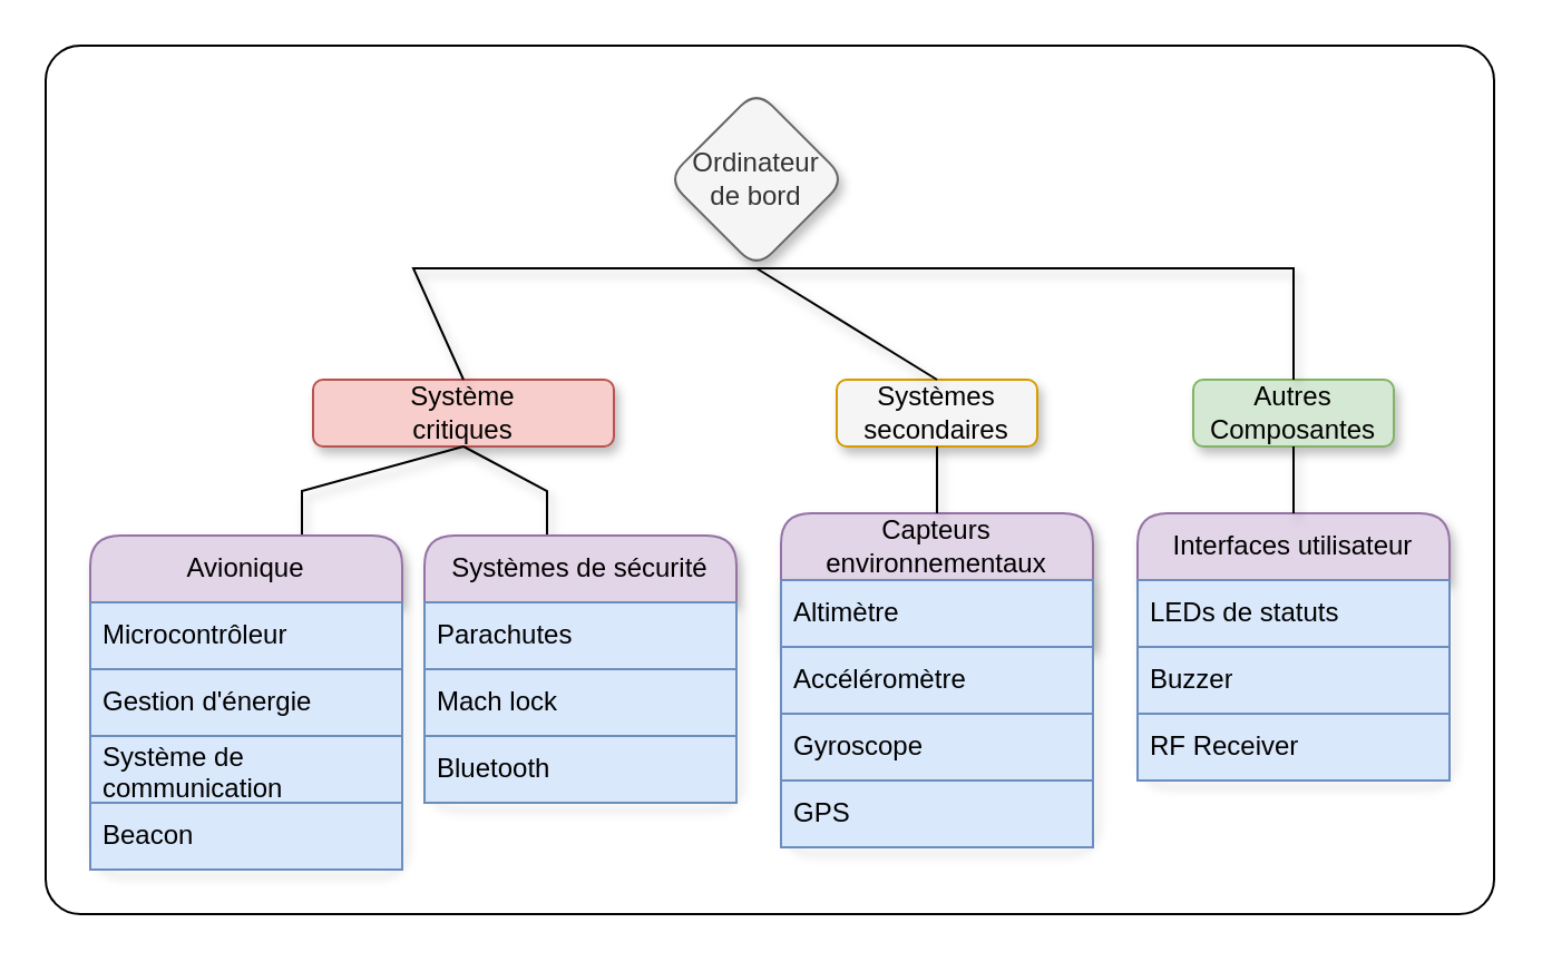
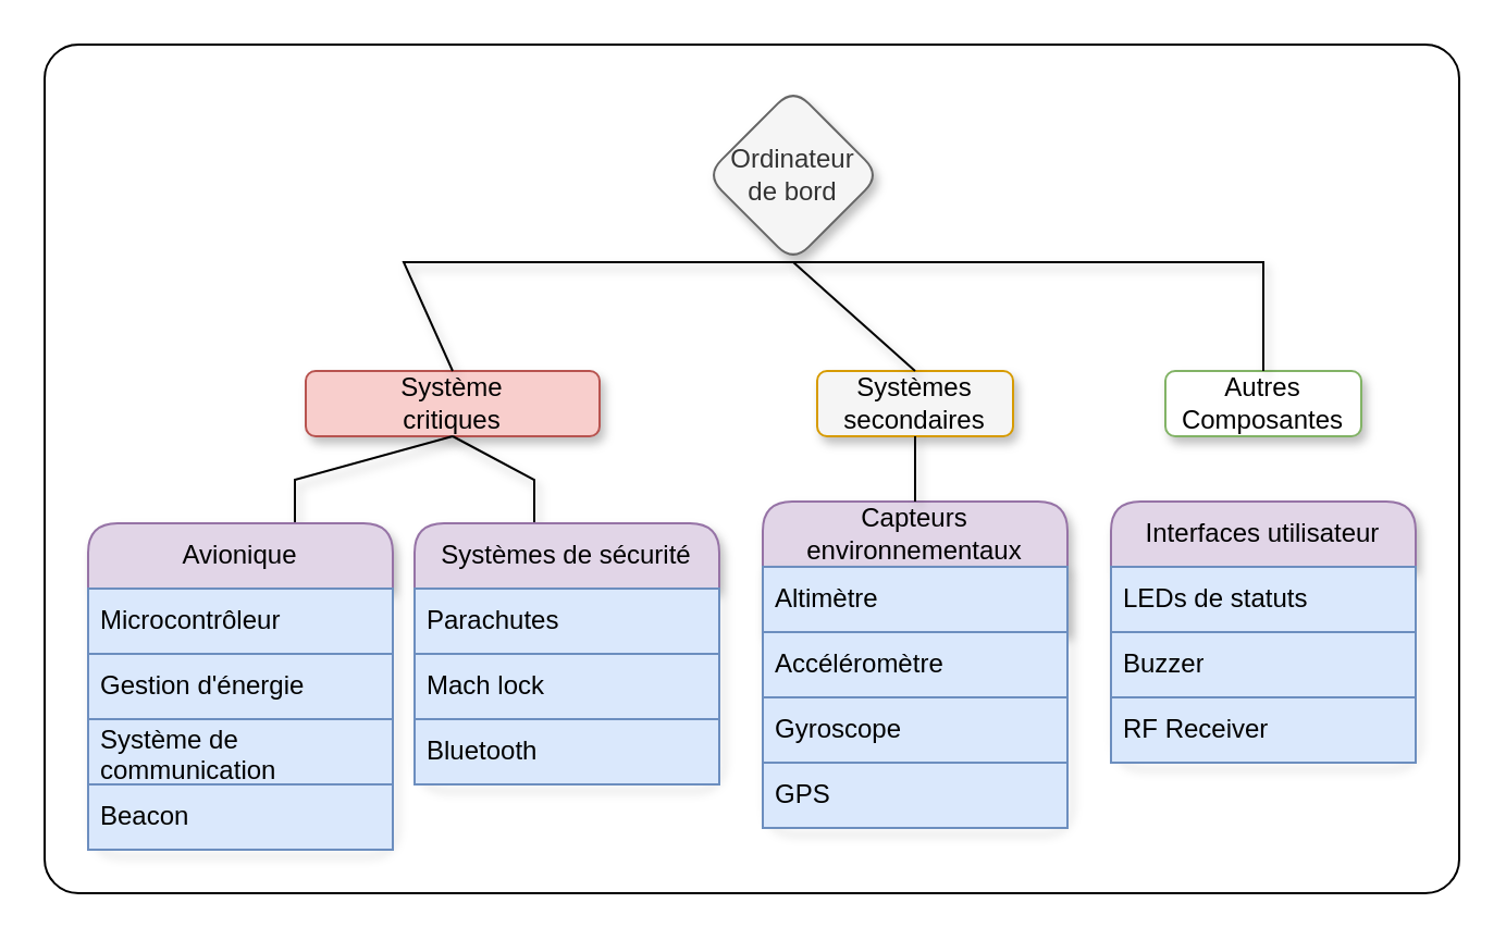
  <mxCell id="0" />
  <mxCell id="1" parent="0" />
  <mxCell id="2" value="" style="rounded=1;whiteSpace=wrap;html=1;arcSize=4;" parent="1" vertex="1"><mxGeometry x="20" y="20" width="650" height="390" as="geometry" /></mxCell>
- <mxCell id="3" value="Ordinateur&lt;div&gt;de bord&lt;/div&gt;" style="rhombus;whiteSpace=wrap;html=1;fillColor=#f5f5f5;strokeColor=#666666;rounded=1;shadow=1;fontColor=#333333;" parent="1" vertex="1"><mxGeometry x="299" y="40" width="80" height="80" as="geometry" /></mxCell>
+ <mxCell id="3" value="Ordinateur&lt;div&gt;de bord&lt;/div&gt;" style="rhombus;whiteSpace=wrap;html=1;fillColor=#f5f5f5;strokeColor=#666666;rounded=1;shadow=1;fontColor=#333333;" parent="1" vertex="1"><mxGeometry x="324" y="40" width="80" height="80" as="geometry" /></mxCell>
  <mxCell id="4" value="Systèmes secondaires" style="rounded=1;whiteSpace=wrap;html=1;shadow=1;fillColor=#f5f5f5;strokeColor=#d79b00;" parent="1" vertex="1"><mxGeometry x="375" y="170" width="90" height="30" as="geometry" /></mxCell>
- <mxCell id="5" value="Autres&lt;div&gt;Composantes&lt;/div&gt;" style="rounded=1;whiteSpace=wrap;html=1;shadow=1;fillColor=#d5e8d4;strokeColor=#82b366;" parent="1" vertex="1"><mxGeometry x="535" y="170" width="90" height="30" as="geometry" /></mxCell>
+ <mxCell id="5" value="Autres&lt;div&gt;Composantes&lt;/div&gt;" style="rounded=1;whiteSpace=wrap;html=1;shadow=1;fillColor=#ffffff;strokeColor=#82b366;" parent="1" vertex="1"><mxGeometry x="535" y="170" width="90" height="30" as="geometry" /></mxCell>
  <mxCell id="6" value="Système&lt;div&gt;critiques&lt;/div&gt;" style="rounded=1;whiteSpace=wrap;html=1;shadow=1;fillColor=#f8cecc;strokeColor=#b85450;" parent="1" vertex="1"><mxGeometry x="140" y="170" width="135" height="30" as="geometry" /></mxCell>
  <mxCell id="7" value="" style="endArrow=none;html=1;rounded=0;exitX=0.5;exitY=0;exitDx=0;exitDy=0;entryX=0.5;entryY=1;entryDx=0;entryDy=0;shadow=1;flowAnimation=0;" parent="1" source="6" target="3" edge="1"><mxGeometry width="50" height="50" relative="1" as="geometry"><mxPoint x="190" y="120" as="sourcePoint" /><mxPoint x="310" y="120" as="targetPoint" /><Array as="points"><mxPoint x="185" y="120" /></Array></mxGeometry></mxCell>
  <mxCell id="8" value="" style="endArrow=none;html=1;rounded=0;exitX=0.5;exitY=0;exitDx=0;exitDy=0;entryX=0.5;entryY=1;entryDx=0;entryDy=0;shadow=1;" parent="1" source="5" target="3" edge="1"><mxGeometry width="50" height="50" relative="1" as="geometry"><mxPoint x="195" y="180" as="sourcePoint" /><mxPoint x="320" y="130" as="targetPoint" /><Array as="points"><mxPoint x="580" y="120" /></Array></mxGeometry></mxCell>
  <mxCell id="9" value="" style="endArrow=none;html=1;rounded=0;exitX=0.5;exitY=0;exitDx=0;exitDy=0;entryX=0.5;entryY=1;entryDx=0;entryDy=0;shadow=1;" parent="1" source="4" target="3" edge="1"><mxGeometry width="50" height="50" relative="1" as="geometry"><mxPoint x="250" y="200" as="sourcePoint" /><mxPoint x="310" y="120" as="targetPoint" /></mxGeometry></mxCell>
  <mxCell id="10" value="" style="endArrow=none;html=1;rounded=0;entryX=0.5;entryY=1;entryDx=0;entryDy=0;exitX=0.5;exitY=0;exitDx=0;exitDy=0;shadow=1;" parent="1" target="6" edge="1"><mxGeometry width="50" height="50" relative="1" as="geometry"><mxPoint x="135" y="240" as="sourcePoint" /><mxPoint x="160" y="340" as="targetPoint" /><Array as="points"><mxPoint x="135" y="220" /></Array></mxGeometry></mxCell>
  <mxCell id="11" value="" style="endArrow=none;html=1;rounded=0;exitX=0.5;exitY=1;exitDx=0;exitDy=0;entryX=0.5;entryY=0;entryDx=0;entryDy=0;shadow=1;" parent="1" source="6" edge="1"><mxGeometry width="50" height="50" relative="1" as="geometry"><mxPoint x="280" y="200" as="sourcePoint" /><mxPoint x="245" y="240" as="targetPoint" /><Array as="points"><mxPoint x="245" y="220" /></Array></mxGeometry></mxCell>
  <mxCell id="12" value="Avionique" style="swimlane;fontStyle=0;childLayout=stackLayout;horizontal=1;startSize=30;horizontalStack=0;resizeParent=1;resizeParentMax=0;resizeLast=0;collapsible=1;marginBottom=0;whiteSpace=wrap;html=1;rounded=1;shadow=1;fillColor=#e1d5e7;strokeColor=#9673a6;" parent="1" vertex="1"><mxGeometry x="40" y="240" width="140" height="150" as="geometry" /></mxCell>
  <mxCell id="13" value="Microcontrôleur" style="text;strokeColor=#6c8ebf;fillColor=#dae8fc;align=left;verticalAlign=middle;spacingLeft=4;spacingRight=4;overflow=hidden;points=[[0,0.5],[1,0.5]];portConstraint=eastwest;rotatable=0;whiteSpace=wrap;html=1;" parent="12" vertex="1"><mxGeometry y="30" width="140" height="30" as="geometry" /></mxCell>
  <mxCell id="14" value="Gestion d'énergie" style="text;strokeColor=#6c8ebf;fillColor=#dae8fc;align=left;verticalAlign=middle;spacingLeft=4;spacingRight=4;overflow=hidden;points=[[0,0.5],[1,0.5]];portConstraint=eastwest;rotatable=0;whiteSpace=wrap;html=1;" parent="12" vertex="1"><mxGeometry y="60" width="140" height="30" as="geometry" /></mxCell>
  <mxCell id="15" value="Système de communication" style="text;strokeColor=#6c8ebf;fillColor=#dae8fc;align=left;verticalAlign=middle;spacingLeft=4;spacingRight=4;overflow=hidden;points=[[0,0.5],[1,0.5]];portConstraint=eastwest;rotatable=0;whiteSpace=wrap;html=1;" parent="12" vertex="1"><mxGeometry y="90" width="140" height="30" as="geometry" /></mxCell>
  <mxCell id="16" value="Beacon" style="text;strokeColor=#6c8ebf;fillColor=#dae8fc;align=left;verticalAlign=middle;spacingLeft=4;spacingRight=4;overflow=hidden;points=[[0,0.5],[1,0.5]];portConstraint=eastwest;rotatable=0;whiteSpace=wrap;html=1;" parent="12" vertex="1"><mxGeometry y="120" width="140" height="30" as="geometry" /></mxCell>
  <mxCell id="17" value="Systèmes de sécurité" style="swimlane;fontStyle=0;childLayout=stackLayout;horizontal=1;startSize=30;horizontalStack=0;resizeParent=1;resizeParentMax=0;resizeLast=0;collapsible=1;marginBottom=0;whiteSpace=wrap;html=1;rounded=1;shadow=1;fillColor=#e1d5e7;strokeColor=#9673a6;" parent="1" vertex="1"><mxGeometry x="190" y="240" width="140" height="120" as="geometry" /></mxCell>
  <mxCell id="18" value="Parachutes" style="text;strokeColor=#6c8ebf;fillColor=#dae8fc;align=left;verticalAlign=middle;spacingLeft=4;spacingRight=4;overflow=hidden;points=[[0,0.5],[1,0.5]];portConstraint=eastwest;rotatable=0;whiteSpace=wrap;html=1;" parent="17" vertex="1"><mxGeometry y="30" width="140" height="30" as="geometry" /></mxCell>
  <mxCell id="19" value="Mach lock" style="text;strokeColor=#6c8ebf;fillColor=#dae8fc;align=left;verticalAlign=middle;spacingLeft=4;spacingRight=4;overflow=hidden;points=[[0,0.5],[1,0.5]];portConstraint=eastwest;rotatable=0;whiteSpace=wrap;html=1;" parent="17" vertex="1"><mxGeometry y="60" width="140" height="30" as="geometry" /></mxCell>
  <mxCell id="20" value="Bluetooth" style="text;strokeColor=#6c8ebf;fillColor=#dae8fc;align=left;verticalAlign=middle;spacingLeft=4;spacingRight=4;overflow=hidden;points=[[0,0.5],[1,0.5]];portConstraint=eastwest;rotatable=0;whiteSpace=wrap;html=1;" parent="17" vertex="1"><mxGeometry y="90" width="140" height="30" as="geometry" /></mxCell>
  <mxCell id="21" value="Capteurs environnementaux" style="swimlane;fontStyle=0;childLayout=stackLayout;horizontal=1;startSize=30;horizontalStack=0;resizeParent=1;resizeParentMax=0;resizeLast=0;collapsible=1;marginBottom=0;whiteSpace=wrap;html=1;rounded=1;shadow=1;fillColor=#e1d5e7;strokeColor=#9673a6;" parent="1" vertex="1"><mxGeometry x="350" y="230" width="140" height="150" as="geometry"><mxRectangle x="360" y="350" width="190" height="30" as="alternateBounds" /></mxGeometry></mxCell>
  <mxCell id="22" value="Altimètre" style="text;strokeColor=#6c8ebf;fillColor=#dae8fc;align=left;verticalAlign=middle;spacingLeft=4;spacingRight=4;overflow=hidden;points=[[0,0.5],[1,0.5]];portConstraint=eastwest;rotatable=0;whiteSpace=wrap;html=1;shadow=1;" parent="21" vertex="1"><mxGeometry y="30" width="140" height="30" as="geometry" /></mxCell>
  <mxCell id="23" value="Accéléromètre" style="text;strokeColor=#6c8ebf;fillColor=#dae8fc;align=left;verticalAlign=middle;spacingLeft=4;spacingRight=4;overflow=hidden;points=[[0,0.5],[1,0.5]];portConstraint=eastwest;rotatable=0;whiteSpace=wrap;html=1;" parent="21" vertex="1"><mxGeometry y="60" width="140" height="30" as="geometry" /></mxCell>
  <mxCell id="24" value="Gyroscope" style="text;strokeColor=#6c8ebf;fillColor=#dae8fc;align=left;verticalAlign=middle;spacingLeft=4;spacingRight=4;overflow=hidden;points=[[0,0.5],[1,0.5]];portConstraint=eastwest;rotatable=0;whiteSpace=wrap;html=1;" parent="21" vertex="1"><mxGeometry y="90" width="140" height="30" as="geometry" /></mxCell>
  <mxCell id="25" value="GPS" style="text;strokeColor=#6c8ebf;fillColor=#dae8fc;align=left;verticalAlign=middle;spacingLeft=4;spacingRight=4;overflow=hidden;points=[[0,0.5],[1,0.5]];portConstraint=eastwest;rotatable=0;whiteSpace=wrap;html=1;" parent="21" vertex="1"><mxGeometry y="120" width="140" height="30" as="geometry" /></mxCell>
  <mxCell id="26" value="Interfaces utilisateur" style="swimlane;fontStyle=0;childLayout=stackLayout;horizontal=1;startSize=30;horizontalStack=0;resizeParent=1;resizeParentMax=0;resizeLast=0;collapsible=1;marginBottom=0;whiteSpace=wrap;html=1;rounded=1;shadow=1;fillColor=#e1d5e7;strokeColor=#9673a6;" parent="1" vertex="1"><mxGeometry x="510" y="230" width="140" height="120" as="geometry" /></mxCell>
  <mxCell id="27" value="LEDs de statuts" style="text;strokeColor=#6c8ebf;fillColor=#dae8fc;align=left;verticalAlign=middle;spacingLeft=4;spacingRight=4;overflow=hidden;points=[[0,0.5],[1,0.5]];portConstraint=eastwest;rotatable=0;whiteSpace=wrap;html=1;" parent="26" vertex="1"><mxGeometry y="30" width="140" height="30" as="geometry" /></mxCell>
  <mxCell id="28" value="Buzzer" style="text;strokeColor=#6c8ebf;fillColor=#dae8fc;align=left;verticalAlign=middle;spacingLeft=4;spacingRight=4;overflow=hidden;points=[[0,0.5],[1,0.5]];portConstraint=eastwest;rotatable=0;whiteSpace=wrap;html=1;" parent="26" vertex="1"><mxGeometry y="60" width="140" height="30" as="geometry" /></mxCell>
  <mxCell id="29" value="RF Receiver" style="text;strokeColor=#6c8ebf;fillColor=#dae8fc;align=left;verticalAlign=middle;spacingLeft=4;spacingRight=4;overflow=hidden;points=[[0,0.5],[1,0.5]];portConstraint=eastwest;rotatable=0;whiteSpace=wrap;html=1;" parent="26" vertex="1"><mxGeometry y="90" width="140" height="30" as="geometry" /></mxCell>
  <mxCell id="30" value="" style="endArrow=none;html=1;rounded=0;exitX=0.5;exitY=1;exitDx=0;exitDy=0;entryX=0.5;entryY=0;entryDx=0;entryDy=0;shadow=1;" parent="1" source="4" target="21" edge="1"><mxGeometry width="50" height="50" relative="1" as="geometry"><mxPoint x="520" y="200" as="sourcePoint" /><mxPoint x="570" y="150" as="targetPoint" /></mxGeometry></mxCell>
- <mxCell id="31" value="" style="endArrow=none;html=1;rounded=0;exitX=0.5;exitY=0;exitDx=0;exitDy=0;entryX=0.5;entryY=1;entryDx=0;entryDy=0;shadow=1;" parent="1" source="26" target="5" edge="1"><mxGeometry width="50" height="50" relative="1" as="geometry"><mxPoint x="520" y="200" as="sourcePoint" /><mxPoint x="570" y="150" as="targetPoint" /></mxGeometry></mxCell>
